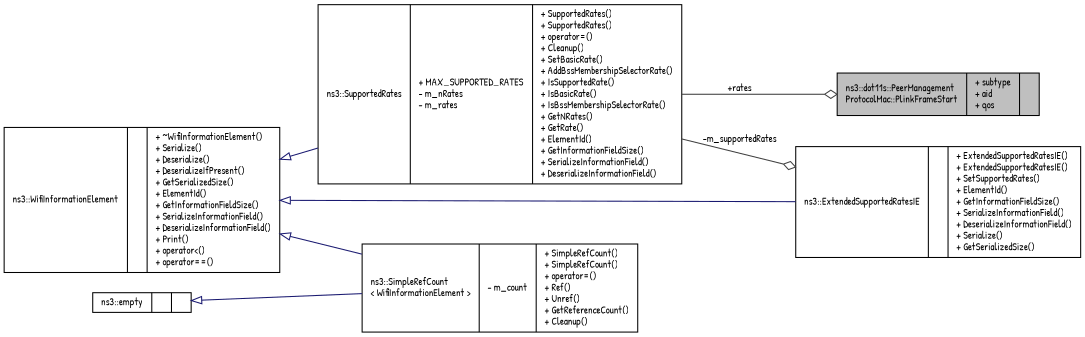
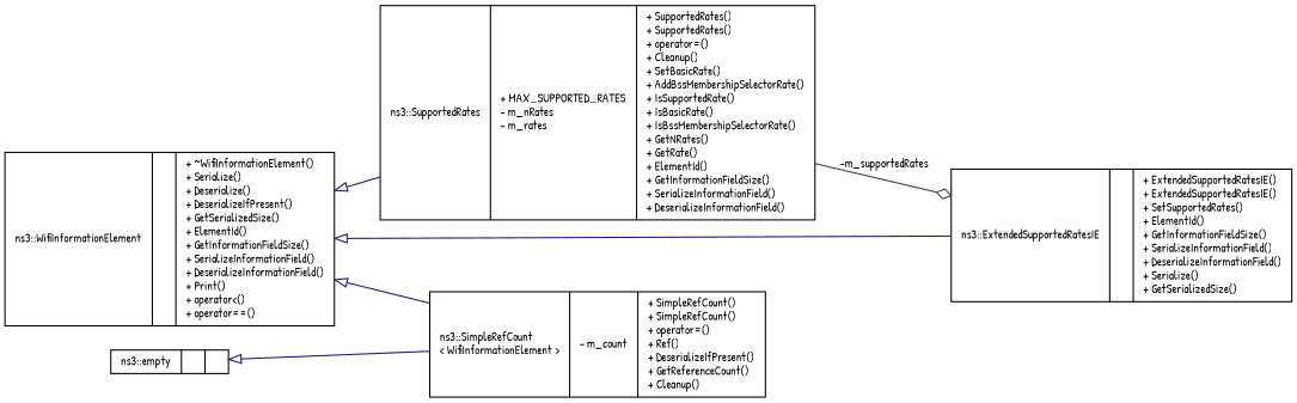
  digraph {
    fontname="Patrick Hand"
    rankdir=LR
    node [color=black fillcolor=white fontname="Patrick Hand" fontsize=10 shape=record style=filled]
    edge [color=midnightblue fontname="Patrick Hand" fontsize=10 labelfontname=Helvetica labelfontsize=10 style=solid arrowtail=onormal dir=back]
-   n1 [fillcolor=grey75 fontcolor=black height=0.2 label="{ns3::dot11s::PeerManagement\lProtocolMac::PlinkFrameStart\n|+ subtype\l+ aid\l+ qos\l|}" width=0.4]
    n2 [height=0.2 label="{ns3::SupportedRates\n|+ MAX_SUPPORTED_RATES\l- m_nRates\l- m_rates\l|+ SupportedRates()\l+ SupportedRates()\l+ operator=()\l+ Cleanup()\l+ SetBasicRate()\l+ AddBssMembershipSelectorRate()\l+ IsSupportedRate()\l+ IsBasicRate()\l+ IsBssMembershipSelectorRate()\l+ GetNRates()\l+ GetRate()\l+ ElementId()\l+ GetInformationFieldSize()\l+ SerializeInformationField()\l+ DeserializeInformationField()\l}" width=0.4]
    n3 [height=0.2 label="{ns3::ExtendedSupportedRatesIE\n||+ ExtendedSupportedRatesIE()\l+ ExtendedSupportedRatesIE()\l+ SetSupportedRates()\l+ ElementId()\l+ GetInformationFieldSize()\l+ SerializeInformationField()\l+ DeserializeInformationField()\l+ Serialize()\l+ GetSerializedSize()\l}" width=0.4]
    n4 [height=0.2 label="{ns3::WifiInformationElement\n||+ ~WifiInformationElement()\l+ Serialize()\l+ Deserialize()\l+ DeserializeIfPresent()\l+ GetSerializedSize()\l+ ElementId()\l+ GetInformationFieldSize()\l+ SerializeInformationField()\l+ DeserializeInformationField()\l+ Print()\l+ operator\<()\l+ operator==()\l}" width=0.4]
-   n5 [height=0.2 label="{ns3::SimpleRefCount\l\< WifiInformationElement \>\n|- m_count\l|+ SimpleRefCount()\l+ SimpleRefCount()\l+ operator=()\l+ Ref()\l+ Unref()\l+ GetReferenceCount()\l+ Cleanup()\l}" width=0.4]
+   n5 [height=0.2 label="{ns3::SimpleRefCount\l\< WifiInformationElement \>\n|- m_count\l|+ SimpleRefCount()\l+ SimpleRefCount()\l+ operator=()\l+ Ref()\l+ DeserializeIfPresent()\l+ GetReferenceCount()\l+ Cleanup()\l}" width=0.4]
    n6 [height=0.2 label="{ns3::empty\n||}" width=0.4]
-   n2 -> n1 [arrowhead=odiamond color=grey25 label=" +rates" arrowtail="" dir=""]
    n2 -> n3 [arrowhead=odiamond color=grey25 label=" -m_supportedRates" arrowtail="" dir=""]
    n4 -> n2
    n4 -> n3
    n4 -> n5
    n6 -> n5
  }
